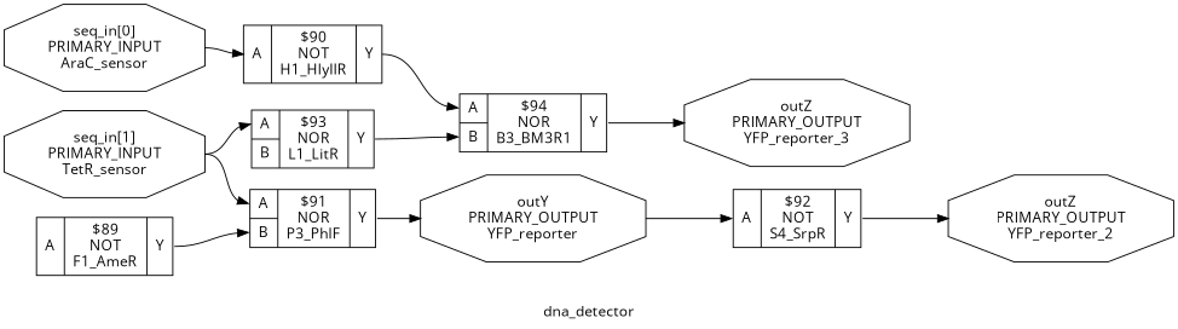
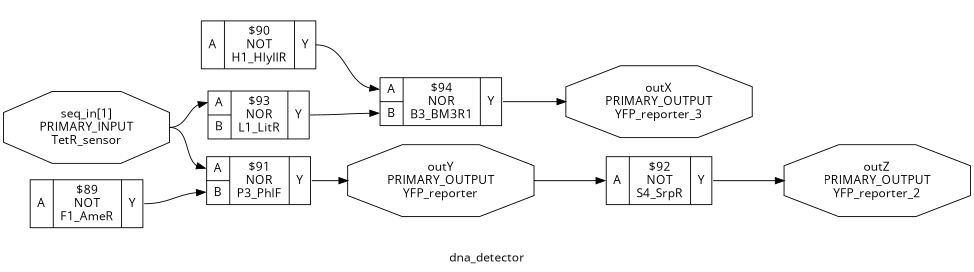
  digraph {
    fontname="Open Sans"
    label=dna_detector
    rankdir=LR
    remincross=true
    node [fontname="Open Sans" shape=record]
    edge [color=black fontcolor=black fontname="Open Sans" headport="p10:w" tailport="p11:e"]
-   n1 [fontcolor=black label="outZ\nPRIMARY_OUTPUT\nYFP_reporter_3" shape=octagon]
+   n1 [fontcolor=black label="outX\nPRIMARY_OUTPUT\nYFP_reporter_3" shape=octagon]
    n2 [fontcolor=black label="outY\nPRIMARY_OUTPUT\nYFP_reporter" shape=octagon]
    n3 [label="{{<p10> A}|$92\nNOT\nS4_SrpR|{<p11> Y}}"]
    n4 [fontcolor=black label="outZ\nPRIMARY_OUTPUT\nYFP_reporter_2" shape=octagon]
-   n5 [fontcolor=black label="seq_in[0]\nPRIMARY_INPUT\nAraC_sensor" shape=octagon]
    n6 [label="{{<p10> A}|$90\nNOT\nH1_HlyIIR|{<p11> Y}}"]
    n7 [label="{{<p10> A|<p14> B}|$94\nNOR\nB3_BM3R1|{<p11> Y}}"]
    n8 [fontcolor=black label="seq_in[1]\nPRIMARY_INPUT\nTetR_sensor" shape=octagon]
    n9 [label="{{<p10> A|<p14> B}|$91\nNOR\nP3_PhlF|{<p11> Y}}"]
    n10 [label="{{<p10> A|<p14> B}|$93\nNOR\nL1_LitR|{<p11> Y}}"]
    n11 [label="{{<p10> A}|$89\nNOT\nF1_AmeR|{<p11> Y}}"]
    n2 -> n3 [tailport=e]
    n3 -> n4 [headport=w]
-   n5 -> n6 [tailport=e]
    n6 -> n7
    n7 -> n1 [headport=w]
    n8 -> n9 [tailport=e]
    n8 -> n10 [tailport=e]
    n9 -> n2 [headport=w]
    n10 -> n7 [headport="p14:w"]
    n11 -> n9 [headport="p14:w"]
  }
